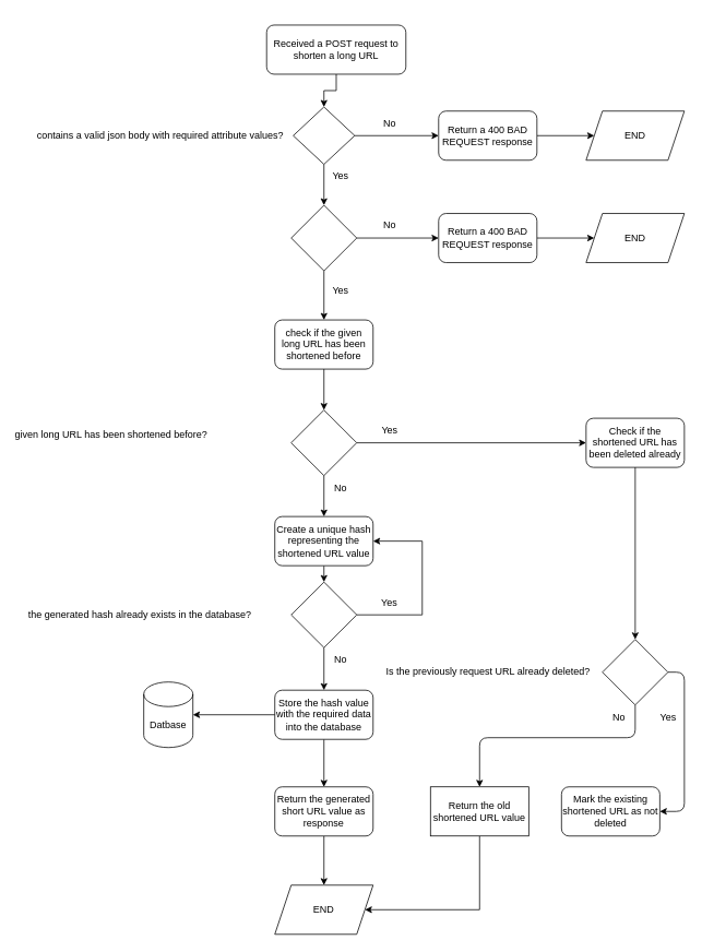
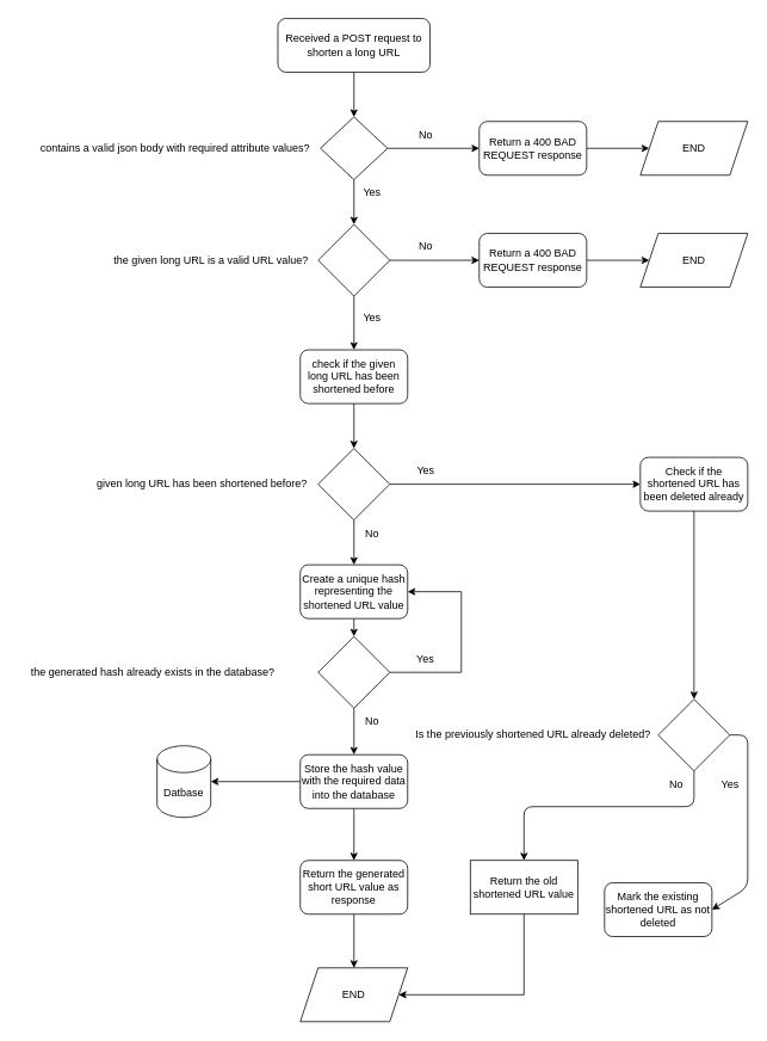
  <mxCell id="0" />
  <mxCell id="1" parent="0" />
  <mxCell id="2" style="edgeStyle=orthogonalEdgeStyle;rounded=0;orthogonalLoop=1;jettySize=auto;html=1;exitX=0.5;exitY=1;exitDx=0;exitDy=0;entryX=0.5;entryY=0;entryDx=0;entryDy=0;" parent="1" source="3" target="6" edge="1"><mxGeometry relative="1" as="geometry" /></mxCell>
- <mxCell id="3" value="Received a POST request to shorten a long URL" style="rounded=1;whiteSpace=wrap;html=1;" parent="1" vertex="1"><mxGeometry x="325" y="30" width="170" height="60" as="geometry" /></mxCell>
+ <mxCell id="3" value="Received a POST request to shorten a long URL" style="rounded=1;whiteSpace=wrap;html=1;" parent="1" vertex="1"><mxGeometry x="310" y="20" width="170" height="60" as="geometry" /></mxCell>
  <mxCell id="4" style="edgeStyle=orthogonalEdgeStyle;rounded=0;orthogonalLoop=1;jettySize=auto;html=1;exitX=1;exitY=0.5;exitDx=0;exitDy=0;" parent="1" source="6" target="9" edge="1"><mxGeometry relative="1" as="geometry" /></mxCell>
  <mxCell id="5" style="edgeStyle=orthogonalEdgeStyle;rounded=0;orthogonalLoop=1;jettySize=auto;html=1;exitX=0.5;exitY=1;exitDx=0;exitDy=0;entryX=0.5;entryY=0;entryDx=0;entryDy=0;" parent="1" source="6" target="15" edge="1"><mxGeometry relative="1" as="geometry" /></mxCell>
  <mxCell id="6" value="" style="rhombus;whiteSpace=wrap;html=1;" parent="1" vertex="1"><mxGeometry x="357.5" y="130" width="75" height="70" as="geometry" /></mxCell>
  <mxCell id="7" value="contains a valid json body with required attribute values?" style="text;html=1;align=center;verticalAlign=middle;resizable=0;points=[];autosize=1;strokeColor=none;fillColor=none;" parent="1" vertex="1"><mxGeometry y="150" width="320" height="30" as="geometry" x="35" /></mxCell>
  <mxCell id="8" style="edgeStyle=orthogonalEdgeStyle;rounded=0;orthogonalLoop=1;jettySize=auto;html=1;exitX=1;exitY=0.5;exitDx=0;exitDy=0;" parent="1" source="9" target="11" edge="1"><mxGeometry relative="1" as="geometry" /></mxCell>
  <mxCell id="9" value="Return a 400 BAD REQUEST response" style="rounded=1;whiteSpace=wrap;html=1;" parent="1" vertex="1"><mxGeometry x="535" y="135" width="120" height="60" as="geometry" /></mxCell>
  <mxCell id="10" value="No" style="text;html=1;align=center;verticalAlign=middle;resizable=0;points=[];autosize=1;strokeColor=none;fillColor=none;" parent="1" vertex="1"><mxGeometry x="455" y="135" width="40" height="30" as="geometry" /></mxCell>
  <mxCell id="11" value="END" style="shape=parallelogram;perimeter=parallelogramPerimeter;whiteSpace=wrap;html=1;fixedSize=1;" parent="1" vertex="1"><mxGeometry x="715" y="135" width="120" height="60" as="geometry" /></mxCell>
  <mxCell id="12" value="Yes" style="text;html=1;align=center;verticalAlign=middle;resizable=0;points=[];autosize=1;strokeColor=none;fillColor=none;" parent="1" vertex="1"><mxGeometry x="395" y="200" width="40" height="30" as="geometry" /></mxCell>
  <mxCell id="13" style="edgeStyle=orthogonalEdgeStyle;rounded=0;orthogonalLoop=1;jettySize=auto;html=1;exitX=1;exitY=0.5;exitDx=0;exitDy=0;entryX=0;entryY=0.5;entryDx=0;entryDy=0;" parent="1" source="15" target="18" edge="1"><mxGeometry relative="1" as="geometry" /></mxCell>
  <mxCell id="14" style="edgeStyle=orthogonalEdgeStyle;rounded=0;orthogonalLoop=1;jettySize=auto;html=1;exitX=0.5;exitY=1;exitDx=0;exitDy=0;entryX=0.5;entryY=0;entryDx=0;entryDy=0;" parent="1" source="15" target="22" edge="1"><mxGeometry relative="1" as="geometry" /></mxCell>
  <mxCell id="15" value="" style="rhombus;whiteSpace=wrap;html=1;" parent="1" vertex="1"><mxGeometry x="355" y="250" width="80" height="80" as="geometry" /></mxCell>
+ <mxCell id="16" value="&lt;div&gt;the given long URL is a valid URL value?&lt;br&gt;&lt;/div&gt;" style="text;html=1;align=center;verticalAlign=middle;resizable=0;points=[];autosize=1;strokeColor=none;fillColor=none;" parent="1" vertex="1"><mxGeometry x="115" y="275" width="240" height="30" as="geometry" /></mxCell>
  <mxCell id="17" style="edgeStyle=orthogonalEdgeStyle;rounded=0;orthogonalLoop=1;jettySize=auto;html=1;exitX=1;exitY=0.5;exitDx=0;exitDy=0;" parent="1" source="18" target="20" edge="1"><mxGeometry relative="1" as="geometry" /></mxCell>
  <mxCell id="18" value="Return a 400 BAD REQUEST response" style="rounded=1;whiteSpace=wrap;html=1;" parent="1" vertex="1"><mxGeometry x="535" y="260" width="120" height="60" as="geometry" /></mxCell>
  <mxCell id="19" value="No" style="text;html=1;align=center;verticalAlign=middle;resizable=0;points=[];autosize=1;strokeColor=none;fillColor=none;" parent="1" vertex="1"><mxGeometry x="455" y="260" width="40" height="30" as="geometry" /></mxCell>
  <mxCell id="20" value="END" style="shape=parallelogram;perimeter=parallelogramPerimeter;whiteSpace=wrap;html=1;fixedSize=1;" parent="1" vertex="1"><mxGeometry x="715" y="260" width="120" height="60" as="geometry" /></mxCell>
  <mxCell id="21" style="edgeStyle=orthogonalEdgeStyle;rounded=0;orthogonalLoop=1;jettySize=auto;html=1;exitX=0.5;exitY=1;exitDx=0;exitDy=0;entryX=0.5;entryY=0;entryDx=0;entryDy=0;" parent="1" source="22" target="25" edge="1"><mxGeometry relative="1" as="geometry" /></mxCell>
  <mxCell id="22" value="check if the given long URL has been shortened before" style="rounded=1;whiteSpace=wrap;html=1;" parent="1" vertex="1"><mxGeometry x="335" y="390" width="120" height="60" as="geometry" /></mxCell>
  <mxCell id="23" value="Yes" style="text;html=1;align=center;verticalAlign=middle;resizable=0;points=[];autosize=1;strokeColor=none;fillColor=none;" parent="1" vertex="1"><mxGeometry x="395" y="340" width="40" height="30" as="geometry" /></mxCell>
  <mxCell id="24" style="edgeStyle=orthogonalEdgeStyle;rounded=0;orthogonalLoop=1;jettySize=auto;html=1;exitX=1;exitY=0.5;exitDx=0;exitDy=0;entryX=0;entryY=0.5;entryDx=0;entryDy=0;" parent="1" source="25" target="28" edge="1"><mxGeometry relative="1" as="geometry" /></mxCell>
  <mxCell id="25" value="" style="rhombus;whiteSpace=wrap;html=1;" parent="1" vertex="1"><mxGeometry x="355" y="500" width="80" height="80" as="geometry" /></mxCell>
- <mxCell id="26" value="given long URL has been shortened before?" style="text;html=1;align=center;verticalAlign=middle;resizable=0;points=[];autosize=1;strokeColor=none;fillColor=none;" parent="1" vertex="1"><mxGeometry x="5" y="515" width="260" height="30" as="geometry" /></mxCell>
+ <mxCell id="26" value="given long URL has been shortened before?" style="text;html=1;align=center;verticalAlign=middle;resizable=0;points=[];autosize=1;strokeColor=none;fillColor=none;" parent="1" vertex="1"><mxGeometry x="95" y="525" width="260" height="30" as="geometry" /></mxCell>
  <mxCell id="27" style="edgeStyle=orthogonalEdgeStyle;rounded=0;orthogonalLoop=1;jettySize=auto;html=1;exitX=0.5;exitY=1;exitDx=0;exitDy=0;entryX=0.5;entryY=0;entryDx=0;entryDy=0;" parent="1" source="28" target="50" edge="1"><mxGeometry relative="1" as="geometry" /></mxCell>
  <mxCell id="28" value="Check if the shortened URL has been deleted already" style="rounded=1;whiteSpace=wrap;html=1;" parent="1" vertex="1"><mxGeometry x="715" y="510" width="120" height="60" as="geometry" /></mxCell>
  <mxCell id="29" value="Yes" style="text;html=1;align=center;verticalAlign=middle;resizable=0;points=[];autosize=1;strokeColor=none;fillColor=none;" parent="1" vertex="1"><mxGeometry x="455" y="510" width="40" height="30" as="geometry" /></mxCell>
  <mxCell id="30" style="edgeStyle=orthogonalEdgeStyle;rounded=0;orthogonalLoop=1;jettySize=auto;html=1;exitX=0.5;exitY=1;exitDx=0;exitDy=0;entryX=0.5;entryY=0;entryDx=0;entryDy=0;" parent="1" source="31" target="36" edge="1"><mxGeometry relative="1" as="geometry" /></mxCell>
  <mxCell id="31" value="Create a unique hash representing the shortened URL value" style="rounded=1;whiteSpace=wrap;html=1;" parent="1" vertex="1"><mxGeometry x="335" y="630" width="120" height="60" as="geometry" /></mxCell>
  <mxCell id="32" style="edgeStyle=orthogonalEdgeStyle;rounded=0;orthogonalLoop=1;jettySize=auto;html=1;exitX=0.5;exitY=1;exitDx=0;exitDy=0;entryX=0.5;entryY=0;entryDx=0;entryDy=0;" parent="1" source="25" target="31" edge="1"><mxGeometry relative="1" as="geometry" /></mxCell>
  <mxCell id="33" value="No" style="text;html=1;align=center;verticalAlign=middle;resizable=0;points=[];autosize=1;strokeColor=none;fillColor=none;" parent="1" vertex="1"><mxGeometry x="395" y="580" width="40" height="30" as="geometry" /></mxCell>
  <mxCell id="34" style="edgeStyle=orthogonalEdgeStyle;rounded=0;orthogonalLoop=1;jettySize=auto;html=1;exitX=1;exitY=0.5;exitDx=0;exitDy=0;entryX=1;entryY=0.5;entryDx=0;entryDy=0;" parent="1" source="36" target="31" edge="1"><mxGeometry relative="1" as="geometry"><Array as="points"><mxPoint x="515" y="750" /><mxPoint x="515" y="660" /></Array></mxGeometry></mxCell>
  <mxCell id="35" style="edgeStyle=orthogonalEdgeStyle;rounded=0;orthogonalLoop=1;jettySize=auto;html=1;exitX=0.5;exitY=1;exitDx=0;exitDy=0;entryX=0.5;entryY=0;entryDx=0;entryDy=0;" parent="1" source="36" target="40" edge="1"><mxGeometry relative="1" as="geometry" /></mxCell>
  <mxCell id="36" value="" style="rhombus;whiteSpace=wrap;html=1;" parent="1" vertex="1"><mxGeometry x="355" y="710" width="80" height="80" as="geometry" /></mxCell>
  <mxCell id="37" value="the generated hash already exists in the database?" style="text;html=1;align=center;verticalAlign=middle;resizable=0;points=[];autosize=1;strokeColor=none;fillColor=none;" parent="1" vertex="1"><mxGeometry x="20" y="735" width="300" height="30" as="geometry" /></mxCell>
  <mxCell id="38" value="Yes" style="text;html=1;align=center;verticalAlign=middle;whiteSpace=wrap;rounded=0;" parent="1" vertex="1"><mxGeometry x="445" y="720" width="60" height="30" as="geometry" /></mxCell>
  <mxCell id="39" style="edgeStyle=orthogonalEdgeStyle;rounded=0;orthogonalLoop=1;jettySize=auto;html=1;exitX=0.5;exitY=1;exitDx=0;exitDy=0;" parent="1" source="40" target="44" edge="1"><mxGeometry relative="1" as="geometry" /></mxCell>
  <mxCell id="40" value="Store the hash value with the required data into the database" style="rounded=1;whiteSpace=wrap;html=1;" parent="1" vertex="1"><mxGeometry x="335" y="842" width="120" height="60" as="geometry" /></mxCell>
  <mxCell id="41" value="No" style="text;html=1;align=center;verticalAlign=middle;resizable=0;points=[];autosize=1;strokeColor=none;fillColor=none;" parent="1" vertex="1"><mxGeometry x="395" y="790" width="40" height="30" as="geometry" /></mxCell>
  <mxCell id="42" value="Datbase" style="shape=cylinder3;whiteSpace=wrap;html=1;boundedLbl=1;backgroundOutline=1;size=15;" parent="1" vertex="1"><mxGeometry x="175" y="832" width="60" height="80" as="geometry" /></mxCell>
  <mxCell id="43" style="edgeStyle=orthogonalEdgeStyle;rounded=0;orthogonalLoop=1;jettySize=auto;html=1;exitX=0.5;exitY=1;exitDx=0;exitDy=0;" parent="1" source="44" target="45" edge="1"><mxGeometry relative="1" as="geometry" /></mxCell>
  <mxCell id="44" value="Return the generated short URL value as response" style="rounded=1;whiteSpace=wrap;html=1;" parent="1" vertex="1"><mxGeometry x="335" y="960" width="120" height="60" as="geometry" /></mxCell>
  <mxCell id="45" value="END" style="shape=parallelogram;perimeter=parallelogramPerimeter;whiteSpace=wrap;html=1;fixedSize=1;" parent="1" vertex="1"><mxGeometry x="335" y="1080" width="120" height="60" as="geometry" /></mxCell>
  <mxCell id="46" style="edgeStyle=orthogonalEdgeStyle;rounded=0;orthogonalLoop=1;jettySize=auto;html=1;exitX=0.5;exitY=1;exitDx=0;exitDy=0;entryX=1;entryY=0.5;entryDx=0;entryDy=0;" parent="1" source="47" target="45" edge="1"><mxGeometry relative="1" as="geometry"><Array as="points"><mxPoint x="585" y="1110" /></Array></mxGeometry></mxCell>
  <mxCell id="47" value="Return the old shortened URL value" style="whiteSpace=wrap;html=1;rounded=0;" parent="1" vertex="1"><mxGeometry x="525" y="960" width="120" height="60" as="geometry" /></mxCell>
  <mxCell id="48" style="edgeStyle=none;html=1;exitX=1;exitY=0.5;exitDx=0;exitDy=0;entryX=1;entryY=0.5;entryDx=0;entryDy=0;" edge="1" parent="1" source="50" target="53"><mxGeometry relative="1" as="geometry"><Array as="points"><mxPoint x="835" y="820" /><mxPoint x="835" y="990" /></Array></mxGeometry></mxCell>
  <mxCell id="49" style="edgeStyle=none;html=1;exitX=0.5;exitY=1;exitDx=0;exitDy=0;entryX=0.5;entryY=0;entryDx=0;entryDy=0;" edge="1" parent="1" source="50" target="47"><mxGeometry relative="1" as="geometry"><Array as="points"><mxPoint x="775" y="900" /><mxPoint x="585" y="900" /></Array></mxGeometry></mxCell>
  <mxCell id="50" value="" style="rhombus;whiteSpace=wrap;html=1;" parent="1" vertex="1"><mxGeometry x="735" y="780" width="80" height="80" as="geometry" /></mxCell>
- <mxCell id="51" value="Is the previously request URL already deleted?" style="text;html=1;align=center;verticalAlign=middle;resizable=0;points=[];autosize=1;strokeColor=none;fillColor=none;" parent="1" vertex="1"><mxGeometry x="450" y="805" width="290" height="30" as="geometry" /></mxCell>
+ <mxCell id="51" value="Is the previously shortened URL already deleted?" style="text;html=1;align=center;verticalAlign=middle;resizable=0;points=[];autosize=1;strokeColor=none;fillColor=none;" parent="1" vertex="1"><mxGeometry x="450" y="805" width="290" height="30" as="geometry" /></mxCell>
  <mxCell id="52" style="edgeStyle=orthogonalEdgeStyle;rounded=0;orthogonalLoop=1;jettySize=auto;html=1;exitX=0;exitY=0.5;exitDx=0;exitDy=0;entryX=1;entryY=0.5;entryDx=0;entryDy=0;entryPerimeter=0;" parent="1" source="40" target="42" edge="1"><mxGeometry relative="1" as="geometry" /></mxCell>
- <mxCell id="53" value="Mark the existing shortened URL as not deleted" style="rounded=1;whiteSpace=wrap;html=1;" parent="1" vertex="1"><mxGeometry x="685" y="960" width="120" height="60" as="geometry" /></mxCell>
+ <mxCell id="53" value="Mark the existing shortened URL as not deleted" style="rounded=1;whiteSpace=wrap;html=1;" parent="1" vertex="1"><mxGeometry x="675" y="985" width="120" height="60" as="geometry" /></mxCell>
  <mxCell id="54" value="No" style="text;html=1;align=center;verticalAlign=middle;resizable=0;points=[];autosize=1;strokeColor=none;fillColor=none;" vertex="1" parent="1"><mxGeometry x="735" y="860" width="40" height="30" as="geometry" /></mxCell>
  <mxCell id="55" value="Yes" style="text;html=1;align=center;verticalAlign=middle;resizable=0;points=[];autosize=1;strokeColor=none;fillColor=none;" vertex="1" parent="1"><mxGeometry x="795" y="860" width="40" height="30" as="geometry" /></mxCell>
